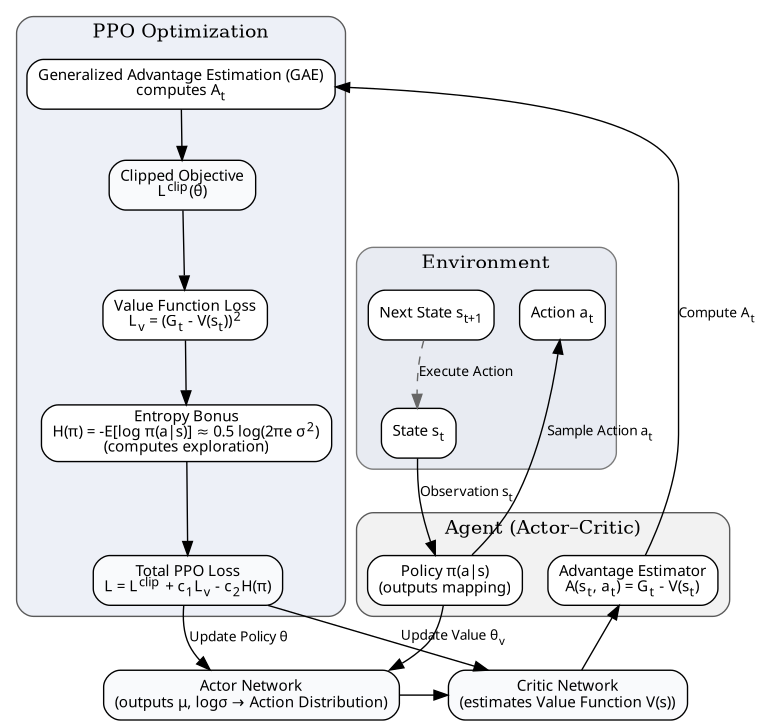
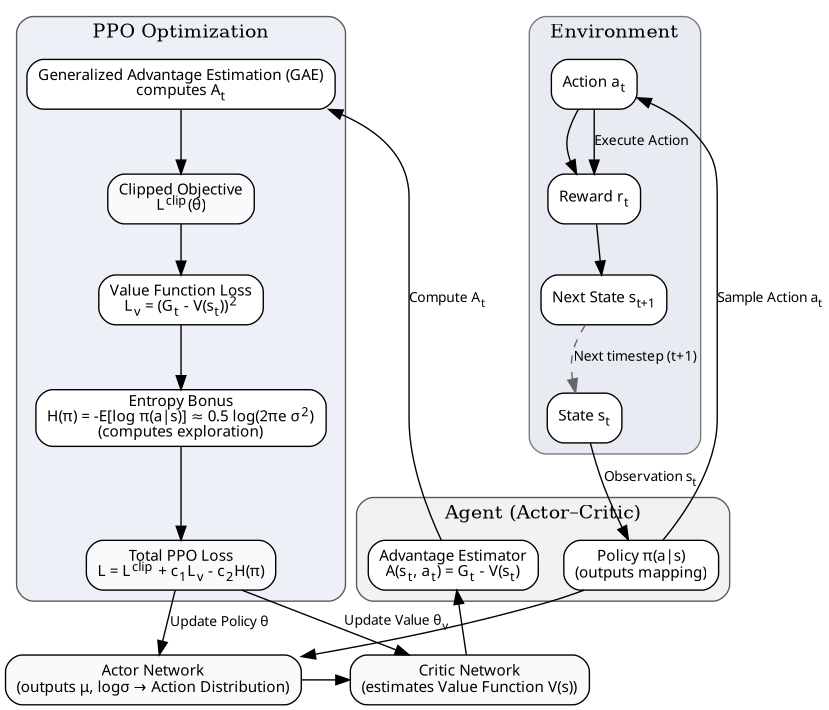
  digraph {
    bgcolor=white
    rankdir=TB
    node [color=black fillcolor=white fontname="Times New Roman" fontsize=11 shape=box style="rounded,filled"]
    edge [color=black fontname="Times New Roman" fontsize=10]
    n1 [fillcolor="#f9fafc" label=<Actor Network<br/>(outputs μ, logσ → Action Distribution)>]
    n2 [fillcolor="#f9fafc" label=<Critic Network<br/>(estimates Value Function V(s))>]
    n3 [label=<State s<sub>t</sub>>]
    n4 [label=<Action a<sub>t</sub>>]
+   n5 [label=<Reward r<sub>t</sub>>]
    n6 [label=<Next State s<sub>t+1</sub>>]
    n7 [label=<Policy π(a|s)<br/>(outputs mapping)>]
    n8 [label=<Advantage Estimator<br/>A(s<sub>t</sub>, a<sub>t</sub>) = G<sub>t</sub> - V(s<sub>t</sub>)>]
    n9 [label=<Generalized Advantage Estimation (GAE)<br/>computes A<sub>t</sub>>]
    n10 [fillcolor="#f9fafc" label=<Clipped Objective<br/>L<sup>clip</sup>(θ)>]
    n11 [label=<Value Function Loss<br/>L<sub>v</sub> = (G<sub>t</sub> - V(s<sub>t</sub>))<sup>2</sup>>]
    n12 [label=<Entropy Bonus<br/>H(π) = -E[log π(a|s)] ≈ 0.5 log(2πe σ<sup>2</sup>)<br/>(computes exploration)>]
    n13 [fillcolor="#f9fafc" label=<Total PPO Loss<br/>L = L<sup>clip</sup> + c<sub>1</sub>L<sub>v</sub> - c<sub>2</sub>H(π)>]
    subgraph sub_1 {
      rank=same
      n1
      n2
    }
    subgraph cluster_2 {
      color="#7a7a7a"
      fillcolor="#e8ebf2"
      label=Environment
      style="rounded,filled"
      n3
      n4
+     n5
      n6
    }
    subgraph cluster_3 {
      color="#5a5a5a"
      fillcolor="#f2f2f2"
      label="Agent (Actor–Critic)"
      style="rounded,filled"
      n7
      n8
    }
    subgraph cluster_4 {
      color="#5a5a5a"
      fillcolor="#edf0f7"
      label="PPO Optimization"
      style="rounded,filled"
      n9
      n10
      n11
      n12
      n13
    }
    n1 -> n2
    n2 -> n8
    n3 -> n7 [label=<Observation s<sub>t</sub>>]
-   n6 -> n3 [color=gray40 label="Execute Action" style=dashed]
+   n4 -> n5
+   n4 -> n5 [label="Execute Action"]
+   n5 -> n6
+   n6 -> n3 [color=gray40 label="Next timestep (t+1)" style=dashed]
    n7 -> n1
    n7 -> n4 [label=<Sample Action a<sub>t</sub>>]
    n8 -> n9 [label=<Compute A<sub>t</sub>>]
    n9 -> n10
    n10 -> n11
    n11 -> n12
    n12 -> n13
    n13 -> n1 [label=<Update Policy θ>]
    n13 -> n2 [label=<Update Value θ<sub>v</sub>>]
  }
